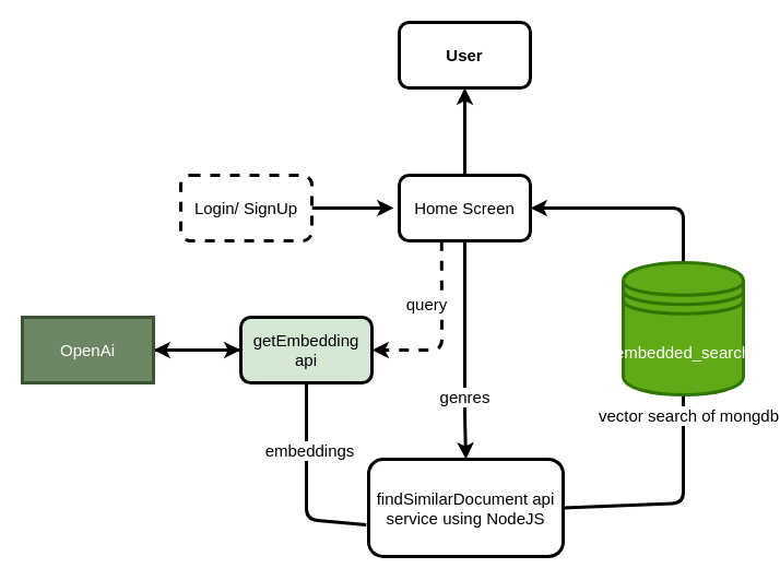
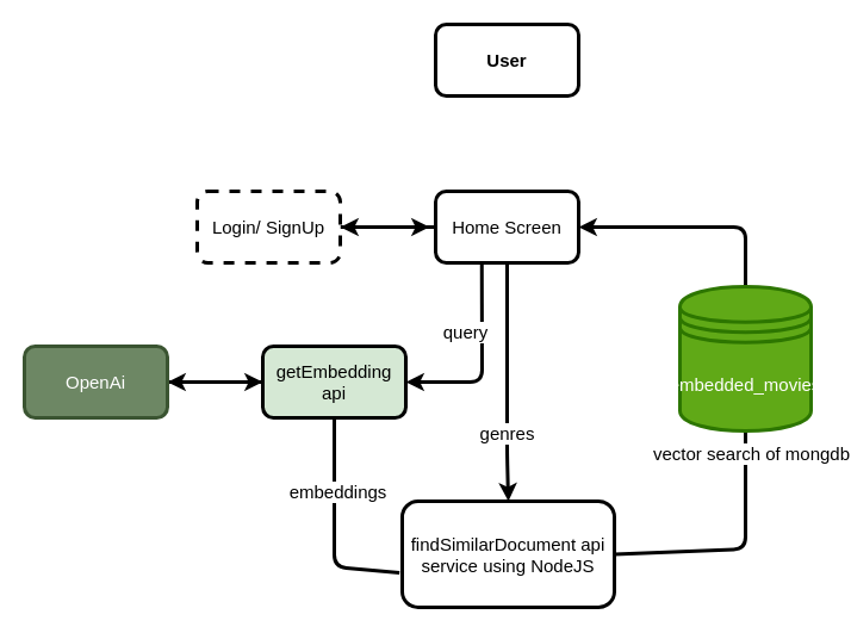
  <mxCell id="0" />
  <mxCell id="1" parent="0" />
  <mxCell id="2" value="&lt;b&gt;&lt;font style=&quot;font-size: 15px;&quot;&gt;User&lt;/font&gt;&lt;/b&gt;" style="rounded=1;whiteSpace=wrap;html=1;strokeWidth=3;" parent="1" vertex="1"><mxGeometry x="365" y="20" width="120" height="60" as="geometry" /></mxCell>
- <mxCell id="3" value="" style="edgeStyle=none;html=1;strokeWidth=3;" parent="1" source="6" target="2" edge="1"><mxGeometry relative="1" as="geometry" /></mxCell>
- <mxCell id="4" value="&lt;font style=&quot;font-size: 15px;&quot;&gt;query&lt;/font&gt;" style="edgeStyle=none;html=1;exitX=0.323;exitY=1.006;exitDx=0;exitDy=0;exitPerimeter=0;strokeWidth=3;dashed=1;" parent="1" source="6" target="15" edge="1"><mxGeometry x="-0.296" y="-14" relative="1" as="geometry"><Array as="points"><mxPoint x="404" y="320" /></Array><mxPoint as="offset" /></mxGeometry></mxCell>
+ <mxCell id="3" value="" style="edgeStyle=none;html=1;strokeWidth=3;" parent="1" source="6" target="8" edge="1"><mxGeometry relative="1" as="geometry" /></mxCell>
+ <mxCell id="4" value="&lt;font style=&quot;font-size: 15px;&quot;&gt;query&lt;/font&gt;" style="edgeStyle=none;html=1;exitX=0.323;exitY=1.006;exitDx=0;exitDy=0;exitPerimeter=0;strokeWidth=3;" parent="1" source="6" target="15" edge="1"><mxGeometry x="-0.296" y="-14" relative="1" as="geometry"><Array as="points"><mxPoint x="404" y="320" /></Array><mxPoint as="offset" /></mxGeometry></mxCell>
  <mxCell id="5" value="&lt;font style=&quot;font-size: 15px;&quot;&gt;genres&lt;/font&gt;" style="edgeStyle=none;html=1;exitX=0.5;exitY=1;exitDx=0;exitDy=0;entryX=0.5;entryY=0;entryDx=0;entryDy=0;strokeWidth=3;" parent="1" source="6" target="10" edge="1"><mxGeometry x="0.429" relative="1" as="geometry"><Array as="points"><mxPoint x="425" y="380" /></Array><mxPoint as="offset" /></mxGeometry></mxCell>
  <mxCell id="6" value="&lt;font style=&quot;font-size: 15px;&quot;&gt;Home Screen&lt;/font&gt;" style="whiteSpace=wrap;html=1;rounded=1;strokeWidth=3;" parent="1" vertex="1"><mxGeometry x="365" y="160" width="120" height="60" as="geometry" /></mxCell>
  <mxCell id="7" style="edgeStyle=none;html=1;strokeWidth=3;" parent="1" source="8" edge="1"><mxGeometry relative="1" as="geometry"><mxPoint x="360" y="190" as="targetPoint" /></mxGeometry></mxCell>
  <mxCell id="8" value="&lt;font style=&quot;font-size: 15px;&quot;&gt;Login/ SignUp&lt;/font&gt;" style="whiteSpace=wrap;html=1;rounded=1;strokeWidth=3;dashed=1;" parent="1" vertex="1"><mxGeometry x="165" y="160" width="120" height="60" as="geometry" /></mxCell>
  <mxCell id="9" value="&lt;font style=&quot;font-size: 15px;&quot;&gt;vector search of mongdb&lt;/font&gt;" style="edgeStyle=none;html=1;exitX=1;exitY=0.5;exitDx=0;exitDy=0;entryX=0.5;entryY=1;entryDx=0;entryDy=0;strokeWidth=3;" parent="1" source="10" target="12" edge="1"><mxGeometry x="0.4" y="-5" relative="1" as="geometry"><Array as="points"><mxPoint x="625" y="460" /><mxPoint x="625" y="330" /></Array><mxPoint as="offset" /></mxGeometry></mxCell>
  <mxCell id="10" value="&lt;font style=&quot;font-size: 15px;&quot;&gt;findSimilarDocument api&lt;br&gt;service using NodeJS&lt;/font&gt;" style="whiteSpace=wrap;html=1;rounded=1;strokeWidth=3;" parent="1" vertex="1"><mxGeometry x="337" y="420" width="178" height="89" as="geometry" /></mxCell>
  <mxCell id="11" style="edgeStyle=none;html=1;entryX=1;entryY=0.5;entryDx=0;entryDy=0;strokeWidth=3;" parent="1" source="12" target="6" edge="1"><mxGeometry relative="1" as="geometry"><Array as="points"><mxPoint x="625" y="190" /></Array></mxGeometry></mxCell>
- <mxCell id="12" value="&lt;font style=&quot;font-size: 15px;&quot;&gt;embedded_search&lt;/font&gt;" style="shape=datastore;whiteSpace=wrap;html=1;fillColor=#60a917;fontColor=#ffffff;strokeColor=#2D7600;strokeWidth=3;" parent="1" vertex="1"><mxGeometry x="570" y="240" width="110" height="121" as="geometry" /></mxCell>
+ <mxCell id="12" value="&lt;font style=&quot;font-size: 15px;&quot;&gt;embedded_movies&lt;/font&gt;" style="shape=datastore;whiteSpace=wrap;html=1;fillColor=#60a917;fontColor=#ffffff;strokeColor=#2D7600;strokeWidth=3;" parent="1" vertex="1"><mxGeometry x="570" y="240" width="110" height="121" as="geometry" /></mxCell>
  <mxCell id="13" value="" style="edgeStyle=none;html=1;strokeWidth=3;" parent="1" source="15" target="17" edge="1"><mxGeometry relative="1" as="geometry" /></mxCell>
  <mxCell id="14" value="&lt;font style=&quot;font-size: 15px;&quot;&gt;embeddings&lt;/font&gt;" style="edgeStyle=none;html=1;entryX=-0.013;entryY=0.673;entryDx=0;entryDy=0;entryPerimeter=0;strokeWidth=3;endArrow=none;" parent="1" source="15" target="10" edge="1"><mxGeometry x="-0.316" y="3" relative="1" as="geometry"><Array as="points"><mxPoint x="280" y="475" /></Array><mxPoint as="offset" /></mxGeometry></mxCell>
  <mxCell id="15" value="&lt;font style=&quot;font-size: 15px;&quot;&gt;getEmbedding api&lt;/font&gt;" style="whiteSpace=wrap;html=1;rounded=1;strokeWidth=3;fillColor=#d5e8d4;" parent="1" vertex="1"><mxGeometry x="220" y="290" width="120" height="60" as="geometry" /></mxCell>
  <mxCell id="16" style="edgeStyle=none;html=1;strokeWidth=3;" parent="1" source="17" target="15" edge="1"><mxGeometry relative="1" as="geometry" /></mxCell>
- <mxCell id="17" value="&lt;font style=&quot;font-size: 15px;&quot;&gt;OpenAi&lt;/font&gt;" style="whiteSpace=wrap;html=1;fillColor=#6d8764;fontColor=#ffffff;strokeColor=#3A5431;strokeWidth=3;rounded=0;" parent="1" vertex="1"><mxGeometry x="20" y="290" width="120" height="60" as="geometry" /></mxCell>
+ <mxCell id="17" value="&lt;font style=&quot;font-size: 15px;&quot;&gt;OpenAi&lt;/font&gt;" style="whiteSpace=wrap;html=1;rounded=1;fillColor=#6d8764;fontColor=#ffffff;strokeColor=#3A5431;strokeWidth=3;" parent="1" vertex="1"><mxGeometry x="20" y="290" width="120" height="60" as="geometry" /></mxCell>
